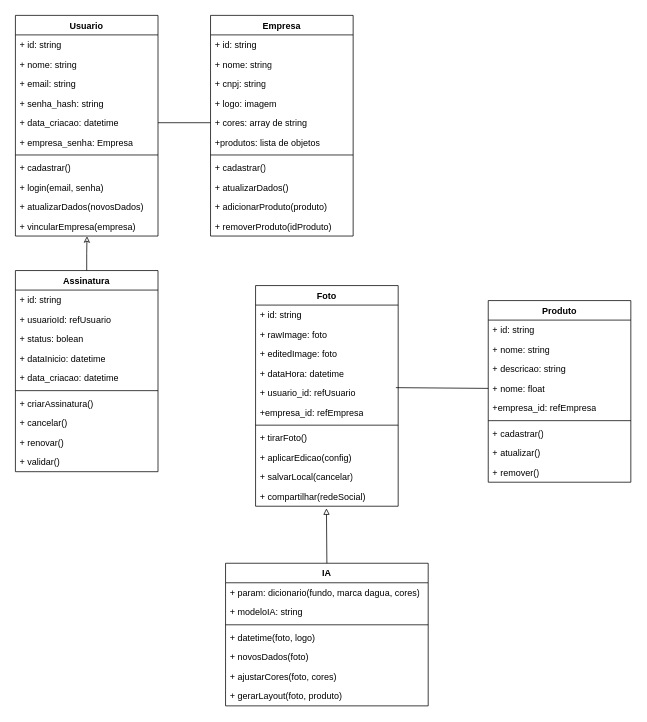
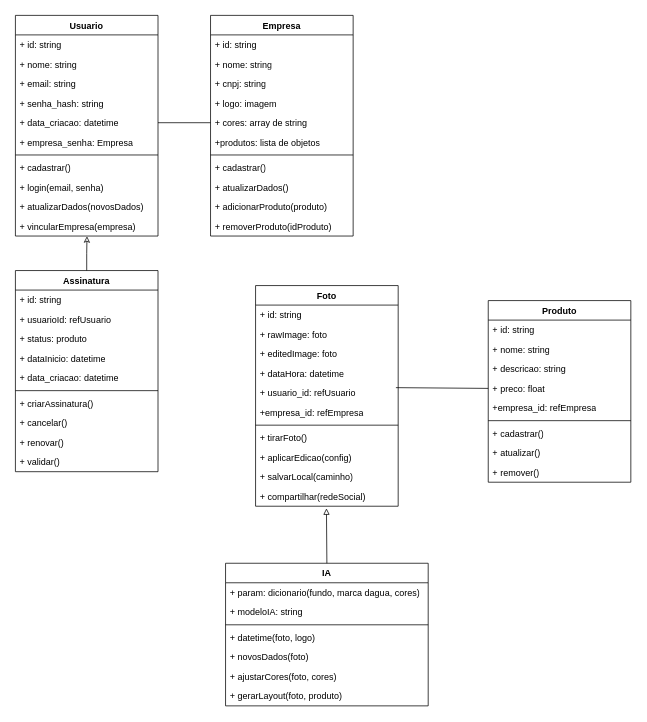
  <mxCell id="0" />
  <mxCell id="1" parent="0" />
  <mxCell id="2" value="Usuario" style="swimlane;fontStyle=1;align=center;verticalAlign=top;childLayout=stackLayout;horizontal=1;startSize=26;horizontalStack=0;resizeParent=1;resizeParentMax=0;resizeLast=0;collapsible=1;marginBottom=0;whiteSpace=wrap;html=1;" parent="1" vertex="1"><mxGeometry x="20" y="20" width="190" height="294" as="geometry"><mxRectangle x="60" y="40" width="80" height="30" as="alternateBounds" /></mxGeometry></mxCell>
  <mxCell id="3" value="+ id: string" style="text;strokeColor=none;fillColor=none;align=left;verticalAlign=top;spacingLeft=4;spacingRight=4;overflow=hidden;rotatable=0;points=[[0,0.5],[1,0.5]];portConstraint=eastwest;whiteSpace=wrap;html=1;" parent="2" vertex="1"><mxGeometry y="26" width="190" height="26" as="geometry" /></mxCell>
  <mxCell id="4" value="+ nome: string" style="text;strokeColor=none;fillColor=none;align=left;verticalAlign=top;spacingLeft=4;spacingRight=4;overflow=hidden;rotatable=0;points=[[0,0.5],[1,0.5]];portConstraint=eastwest;whiteSpace=wrap;html=1;" parent="2" vertex="1"><mxGeometry y="52" width="190" height="26" as="geometry" /></mxCell>
  <mxCell id="5" value="+ email: string" style="text;strokeColor=none;fillColor=none;align=left;verticalAlign=top;spacingLeft=4;spacingRight=4;overflow=hidden;rotatable=0;points=[[0,0.5],[1,0.5]];portConstraint=eastwest;whiteSpace=wrap;html=1;" parent="2" vertex="1"><mxGeometry y="78" width="190" height="26" as="geometry" /></mxCell>
  <mxCell id="6" value="+ senha_hash: string" style="text;strokeColor=none;fillColor=none;align=left;verticalAlign=top;spacingLeft=4;spacingRight=4;overflow=hidden;rotatable=0;points=[[0,0.5],[1,0.5]];portConstraint=eastwest;whiteSpace=wrap;html=1;" parent="2" vertex="1"><mxGeometry y="104" width="190" height="26" as="geometry" /></mxCell>
  <mxCell id="7" value="+ data_criacao: datetime" style="text;strokeColor=none;fillColor=none;align=left;verticalAlign=top;spacingLeft=4;spacingRight=4;overflow=hidden;rotatable=0;points=[[0,0.5],[1,0.5]];portConstraint=eastwest;whiteSpace=wrap;html=1;" parent="2" vertex="1"><mxGeometry y="130" width="190" height="26" as="geometry" /></mxCell>
  <mxCell id="8" value="+ empresa_senha: Empresa" style="text;strokeColor=none;fillColor=none;align=left;verticalAlign=top;spacingLeft=4;spacingRight=4;overflow=hidden;rotatable=0;points=[[0,0.5],[1,0.5]];portConstraint=eastwest;whiteSpace=wrap;html=1;" parent="2" vertex="1"><mxGeometry y="156" width="190" height="26" as="geometry" /></mxCell>
  <mxCell id="9" value="" style="line;strokeWidth=1;fillColor=none;align=left;verticalAlign=middle;spacingTop=-1;spacingLeft=3;spacingRight=3;rotatable=0;labelPosition=right;points=[];portConstraint=eastwest;strokeColor=inherit;" parent="2" vertex="1"><mxGeometry y="182" width="190" height="8" as="geometry" /></mxCell>
  <mxCell id="10" value="+ cadastrar()" style="text;strokeColor=none;fillColor=none;align=left;verticalAlign=top;spacingLeft=4;spacingRight=4;overflow=hidden;rotatable=0;points=[[0,0.5],[1,0.5]];portConstraint=eastwest;whiteSpace=wrap;html=1;" parent="2" vertex="1"><mxGeometry y="190" width="190" height="26" as="geometry" /></mxCell>
  <mxCell id="11" value="+ login(email, senha)" style="text;strokeColor=none;fillColor=none;align=left;verticalAlign=top;spacingLeft=4;spacingRight=4;overflow=hidden;rotatable=0;points=[[0,0.5],[1,0.5]];portConstraint=eastwest;whiteSpace=wrap;html=1;" vertex="1" parent="2"><mxGeometry y="216" width="190" height="26" as="geometry" /></mxCell>
  <mxCell id="12" value="+ atualizarDados(novosDados)" style="text;strokeColor=none;fillColor=none;align=left;verticalAlign=top;spacingLeft=4;spacingRight=4;overflow=hidden;rotatable=0;points=[[0,0.5],[1,0.5]];portConstraint=eastwest;whiteSpace=wrap;html=1;" vertex="1" parent="2"><mxGeometry y="242" width="190" height="26" as="geometry" /></mxCell>
  <mxCell id="13" value="+ vincularEmpresa(empresa)" style="text;strokeColor=none;fillColor=none;align=left;verticalAlign=top;spacingLeft=4;spacingRight=4;overflow=hidden;rotatable=0;points=[[0,0.5],[1,0.5]];portConstraint=eastwest;whiteSpace=wrap;html=1;" vertex="1" parent="2"><mxGeometry y="268" width="190" height="26" as="geometry" /></mxCell>
  <mxCell id="14" value="Empresa" style="swimlane;fontStyle=1;align=center;verticalAlign=top;childLayout=stackLayout;horizontal=1;startSize=26;horizontalStack=0;resizeParent=1;resizeParentMax=0;resizeLast=0;collapsible=1;marginBottom=0;whiteSpace=wrap;html=1;" vertex="1" parent="1"><mxGeometry x="280" y="20" width="190" height="294" as="geometry"><mxRectangle x="60" y="40" width="80" height="30" as="alternateBounds" /></mxGeometry></mxCell>
  <mxCell id="15" value="+ id: string" style="text;strokeColor=none;fillColor=none;align=left;verticalAlign=top;spacingLeft=4;spacingRight=4;overflow=hidden;rotatable=0;points=[[0,0.5],[1,0.5]];portConstraint=eastwest;whiteSpace=wrap;html=1;" vertex="1" parent="14"><mxGeometry y="26" width="190" height="26" as="geometry" /></mxCell>
  <mxCell id="16" value="+ nome: string" style="text;strokeColor=none;fillColor=none;align=left;verticalAlign=top;spacingLeft=4;spacingRight=4;overflow=hidden;rotatable=0;points=[[0,0.5],[1,0.5]];portConstraint=eastwest;whiteSpace=wrap;html=1;" vertex="1" parent="14"><mxGeometry y="52" width="190" height="26" as="geometry" /></mxCell>
  <mxCell id="17" value="+ cnpj: string" style="text;strokeColor=none;fillColor=none;align=left;verticalAlign=top;spacingLeft=4;spacingRight=4;overflow=hidden;rotatable=0;points=[[0,0.5],[1,0.5]];portConstraint=eastwest;whiteSpace=wrap;html=1;" vertex="1" parent="14"><mxGeometry y="78" width="190" height="26" as="geometry" /></mxCell>
  <mxCell id="18" value="+ logo: imagem" style="text;strokeColor=none;fillColor=none;align=left;verticalAlign=top;spacingLeft=4;spacingRight=4;overflow=hidden;rotatable=0;points=[[0,0.5],[1,0.5]];portConstraint=eastwest;whiteSpace=wrap;html=1;" vertex="1" parent="14"><mxGeometry y="104" width="190" height="26" as="geometry" /></mxCell>
  <mxCell id="19" value="+ cores: array de string" style="text;strokeColor=none;fillColor=none;align=left;verticalAlign=top;spacingLeft=4;spacingRight=4;overflow=hidden;rotatable=0;points=[[0,0.5],[1,0.5]];portConstraint=eastwest;whiteSpace=wrap;html=1;" vertex="1" parent="14"><mxGeometry y="130" width="190" height="26" as="geometry" /></mxCell>
  <mxCell id="20" value="+produtos: lista de objetos" style="text;strokeColor=none;fillColor=none;align=left;verticalAlign=top;spacingLeft=4;spacingRight=4;overflow=hidden;rotatable=0;points=[[0,0.5],[1,0.5]];portConstraint=eastwest;whiteSpace=wrap;html=1;" vertex="1" parent="14"><mxGeometry y="156" width="190" height="26" as="geometry" /></mxCell>
  <mxCell id="21" value="" style="line;strokeWidth=1;fillColor=none;align=left;verticalAlign=middle;spacingTop=-1;spacingLeft=3;spacingRight=3;rotatable=0;labelPosition=right;points=[];portConstraint=eastwest;strokeColor=inherit;" vertex="1" parent="14"><mxGeometry y="182" width="190" height="8" as="geometry" /></mxCell>
  <mxCell id="22" value="+ cadastrar()" style="text;strokeColor=none;fillColor=none;align=left;verticalAlign=top;spacingLeft=4;spacingRight=4;overflow=hidden;rotatable=0;points=[[0,0.5],[1,0.5]];portConstraint=eastwest;whiteSpace=wrap;html=1;" vertex="1" parent="14"><mxGeometry y="190" width="190" height="26" as="geometry" /></mxCell>
  <mxCell id="23" value="+ atualizarDados()" style="text;strokeColor=none;fillColor=none;align=left;verticalAlign=top;spacingLeft=4;spacingRight=4;overflow=hidden;rotatable=0;points=[[0,0.5],[1,0.5]];portConstraint=eastwest;whiteSpace=wrap;html=1;" vertex="1" parent="14"><mxGeometry y="216" width="190" height="26" as="geometry" /></mxCell>
  <mxCell id="24" value="+ adicionarProduto(produto)" style="text;strokeColor=none;fillColor=none;align=left;verticalAlign=top;spacingLeft=4;spacingRight=4;overflow=hidden;rotatable=0;points=[[0,0.5],[1,0.5]];portConstraint=eastwest;whiteSpace=wrap;html=1;" vertex="1" parent="14"><mxGeometry y="242" width="190" height="26" as="geometry" /></mxCell>
  <mxCell id="25" value="+ removerProduto(idProduto)" style="text;strokeColor=none;fillColor=none;align=left;verticalAlign=top;spacingLeft=4;spacingRight=4;overflow=hidden;rotatable=0;points=[[0,0.5],[1,0.5]];portConstraint=eastwest;whiteSpace=wrap;html=1;" vertex="1" parent="14"><mxGeometry y="268" width="190" height="26" as="geometry" /></mxCell>
  <mxCell id="26" value="Foto" style="swimlane;fontStyle=1;align=center;verticalAlign=top;childLayout=stackLayout;horizontal=1;startSize=26;horizontalStack=0;resizeParent=1;resizeParentMax=0;resizeLast=0;collapsible=1;marginBottom=0;whiteSpace=wrap;html=1;" vertex="1" parent="1"><mxGeometry x="340" y="380" width="190" height="294" as="geometry"><mxRectangle x="60" y="40" width="80" height="30" as="alternateBounds" /></mxGeometry></mxCell>
  <mxCell id="27" value="+ id: string" style="text;strokeColor=none;fillColor=none;align=left;verticalAlign=top;spacingLeft=4;spacingRight=4;overflow=hidden;rotatable=0;points=[[0,0.5],[1,0.5]];portConstraint=eastwest;whiteSpace=wrap;html=1;" vertex="1" parent="26"><mxGeometry y="26" width="190" height="26" as="geometry" /></mxCell>
  <mxCell id="28" value="+ rawImage: foto" style="text;strokeColor=none;fillColor=none;align=left;verticalAlign=top;spacingLeft=4;spacingRight=4;overflow=hidden;rotatable=0;points=[[0,0.5],[1,0.5]];portConstraint=eastwest;whiteSpace=wrap;html=1;" vertex="1" parent="26"><mxGeometry y="52" width="190" height="26" as="geometry" /></mxCell>
  <mxCell id="29" value="+ editedImage: foto" style="text;strokeColor=none;fillColor=none;align=left;verticalAlign=top;spacingLeft=4;spacingRight=4;overflow=hidden;rotatable=0;points=[[0,0.5],[1,0.5]];portConstraint=eastwest;whiteSpace=wrap;html=1;" vertex="1" parent="26"><mxGeometry y="78" width="190" height="26" as="geometry" /></mxCell>
  <mxCell id="30" value="+ dataHora: datetime" style="text;strokeColor=none;fillColor=none;align=left;verticalAlign=top;spacingLeft=4;spacingRight=4;overflow=hidden;rotatable=0;points=[[0,0.5],[1,0.5]];portConstraint=eastwest;whiteSpace=wrap;html=1;" vertex="1" parent="26"><mxGeometry y="104" width="190" height="26" as="geometry" /></mxCell>
  <mxCell id="31" value="+ usuario_id: refUsuario" style="text;strokeColor=none;fillColor=none;align=left;verticalAlign=top;spacingLeft=4;spacingRight=4;overflow=hidden;rotatable=0;points=[[0,0.5],[1,0.5]];portConstraint=eastwest;whiteSpace=wrap;html=1;" vertex="1" parent="26"><mxGeometry y="130" width="190" height="26" as="geometry" /></mxCell>
  <mxCell id="32" value="+empresa_id: refEmpresa" style="text;strokeColor=none;fillColor=none;align=left;verticalAlign=top;spacingLeft=4;spacingRight=4;overflow=hidden;rotatable=0;points=[[0,0.5],[1,0.5]];portConstraint=eastwest;whiteSpace=wrap;html=1;" vertex="1" parent="26"><mxGeometry y="156" width="190" height="26" as="geometry" /></mxCell>
  <mxCell id="33" value="" style="line;strokeWidth=1;fillColor=none;align=left;verticalAlign=middle;spacingTop=-1;spacingLeft=3;spacingRight=3;rotatable=0;labelPosition=right;points=[];portConstraint=eastwest;strokeColor=inherit;" vertex="1" parent="26"><mxGeometry y="182" width="190" height="8" as="geometry" /></mxCell>
  <mxCell id="34" value="+ tirarFoto()" style="text;strokeColor=none;fillColor=none;align=left;verticalAlign=top;spacingLeft=4;spacingRight=4;overflow=hidden;rotatable=0;points=[[0,0.5],[1,0.5]];portConstraint=eastwest;whiteSpace=wrap;html=1;" vertex="1" parent="26"><mxGeometry y="190" width="190" height="26" as="geometry" /></mxCell>
  <mxCell id="35" value="+ aplicarEdicao(config)" style="text;strokeColor=none;fillColor=none;align=left;verticalAlign=top;spacingLeft=4;spacingRight=4;overflow=hidden;rotatable=0;points=[[0,0.5],[1,0.5]];portConstraint=eastwest;whiteSpace=wrap;html=1;" vertex="1" parent="26"><mxGeometry y="216" width="190" height="26" as="geometry" /></mxCell>
- <mxCell id="36" value="+ salvarLocal(cancelar)" style="text;strokeColor=none;fillColor=none;align=left;verticalAlign=top;spacingLeft=4;spacingRight=4;overflow=hidden;rotatable=0;points=[[0,0.5],[1,0.5]];portConstraint=eastwest;whiteSpace=wrap;html=1;" vertex="1" parent="26"><mxGeometry y="242" width="190" height="26" as="geometry" /></mxCell>
+ <mxCell id="36" value="+ salvarLocal(caminho)" style="text;strokeColor=none;fillColor=none;align=left;verticalAlign=top;spacingLeft=4;spacingRight=4;overflow=hidden;rotatable=0;points=[[0,0.5],[1,0.5]];portConstraint=eastwest;whiteSpace=wrap;html=1;" vertex="1" parent="26"><mxGeometry y="242" width="190" height="26" as="geometry" /></mxCell>
  <mxCell id="37" value="+ compartilhar(redeSocial)" style="text;strokeColor=none;fillColor=none;align=left;verticalAlign=top;spacingLeft=4;spacingRight=4;overflow=hidden;rotatable=0;points=[[0,0.5],[1,0.5]];portConstraint=eastwest;whiteSpace=wrap;html=1;" vertex="1" parent="26"><mxGeometry y="268" width="190" height="26" as="geometry" /></mxCell>
  <mxCell id="38" value="Assinatura" style="swimlane;fontStyle=1;align=center;verticalAlign=top;childLayout=stackLayout;horizontal=1;startSize=26;horizontalStack=0;resizeParent=1;resizeParentMax=0;resizeLast=0;collapsible=1;marginBottom=0;whiteSpace=wrap;html=1;" vertex="1" parent="1"><mxGeometry x="20" y="360" width="190" height="268" as="geometry"><mxRectangle x="60" y="40" width="80" height="30" as="alternateBounds" /></mxGeometry></mxCell>
  <mxCell id="39" value="+ id: string" style="text;strokeColor=none;fillColor=none;align=left;verticalAlign=top;spacingLeft=4;spacingRight=4;overflow=hidden;rotatable=0;points=[[0,0.5],[1,0.5]];portConstraint=eastwest;whiteSpace=wrap;html=1;" vertex="1" parent="38"><mxGeometry y="26" width="190" height="26" as="geometry" /></mxCell>
  <mxCell id="40" value="+ usuarioId: refUsuario" style="text;strokeColor=none;fillColor=none;align=left;verticalAlign=top;spacingLeft=4;spacingRight=4;overflow=hidden;rotatable=0;points=[[0,0.5],[1,0.5]];portConstraint=eastwest;whiteSpace=wrap;html=1;" vertex="1" parent="38"><mxGeometry y="52" width="190" height="26" as="geometry" /></mxCell>
- <mxCell id="41" value="+ status: bolean" style="text;strokeColor=none;fillColor=none;align=left;verticalAlign=top;spacingLeft=4;spacingRight=4;overflow=hidden;rotatable=0;points=[[0,0.5],[1,0.5]];portConstraint=eastwest;whiteSpace=wrap;html=1;" vertex="1" parent="38"><mxGeometry y="78" width="190" height="26" as="geometry" /></mxCell>
+ <mxCell id="41" value="+ status: produto" style="text;strokeColor=none;fillColor=none;align=left;verticalAlign=top;spacingLeft=4;spacingRight=4;overflow=hidden;rotatable=0;points=[[0,0.5],[1,0.5]];portConstraint=eastwest;whiteSpace=wrap;html=1;" vertex="1" parent="38"><mxGeometry y="78" width="190" height="26" as="geometry" /></mxCell>
  <mxCell id="42" value="+ dataInicio: datetime" style="text;strokeColor=none;fillColor=none;align=left;verticalAlign=top;spacingLeft=4;spacingRight=4;overflow=hidden;rotatable=0;points=[[0,0.5],[1,0.5]];portConstraint=eastwest;whiteSpace=wrap;html=1;" vertex="1" parent="38"><mxGeometry y="104" width="190" height="26" as="geometry" /></mxCell>
  <mxCell id="43" value="+ data_criacao: datetime" style="text;strokeColor=none;fillColor=none;align=left;verticalAlign=top;spacingLeft=4;spacingRight=4;overflow=hidden;rotatable=0;points=[[0,0.5],[1,0.5]];portConstraint=eastwest;whiteSpace=wrap;html=1;" vertex="1" parent="38"><mxGeometry y="130" width="190" height="26" as="geometry" /></mxCell>
  <mxCell id="44" value="" style="line;strokeWidth=1;fillColor=none;align=left;verticalAlign=middle;spacingTop=-1;spacingLeft=3;spacingRight=3;rotatable=0;labelPosition=right;points=[];portConstraint=eastwest;strokeColor=inherit;" vertex="1" parent="38"><mxGeometry y="156" width="190" height="8" as="geometry" /></mxCell>
  <mxCell id="45" value="+ criarAssinatura()" style="text;strokeColor=none;fillColor=none;align=left;verticalAlign=top;spacingLeft=4;spacingRight=4;overflow=hidden;rotatable=0;points=[[0,0.5],[1,0.5]];portConstraint=eastwest;whiteSpace=wrap;html=1;" vertex="1" parent="38"><mxGeometry y="164" width="190" height="26" as="geometry" /></mxCell>
  <mxCell id="46" value="+ cancelar()" style="text;strokeColor=none;fillColor=none;align=left;verticalAlign=top;spacingLeft=4;spacingRight=4;overflow=hidden;rotatable=0;points=[[0,0.5],[1,0.5]];portConstraint=eastwest;whiteSpace=wrap;html=1;" vertex="1" parent="38"><mxGeometry y="190" width="190" height="26" as="geometry" /></mxCell>
  <mxCell id="47" value="+ renovar()" style="text;strokeColor=none;fillColor=none;align=left;verticalAlign=top;spacingLeft=4;spacingRight=4;overflow=hidden;rotatable=0;points=[[0,0.5],[1,0.5]];portConstraint=eastwest;whiteSpace=wrap;html=1;" vertex="1" parent="38"><mxGeometry y="216" width="190" height="26" as="geometry" /></mxCell>
  <mxCell id="48" value="+ validar()" style="text;strokeColor=none;fillColor=none;align=left;verticalAlign=top;spacingLeft=4;spacingRight=4;overflow=hidden;rotatable=0;points=[[0,0.5],[1,0.5]];portConstraint=eastwest;whiteSpace=wrap;html=1;" vertex="1" parent="38"><mxGeometry y="242" width="190" height="26" as="geometry" /></mxCell>
  <mxCell id="49" value="IA" style="swimlane;fontStyle=1;align=center;verticalAlign=top;childLayout=stackLayout;horizontal=1;startSize=26;horizontalStack=0;resizeParent=1;resizeParentMax=0;resizeLast=0;collapsible=1;marginBottom=0;whiteSpace=wrap;html=1;" vertex="1" parent="1"><mxGeometry x="300" y="750" width="270" height="190" as="geometry"><mxRectangle x="60" y="40" width="80" height="30" as="alternateBounds" /></mxGeometry></mxCell>
  <mxCell id="50" value="+ param: dicionario(fundo, marca dagua, cores)" style="text;strokeColor=none;fillColor=none;align=left;verticalAlign=top;spacingLeft=4;spacingRight=4;overflow=hidden;rotatable=0;points=[[0,0.5],[1,0.5]];portConstraint=eastwest;whiteSpace=wrap;html=1;" vertex="1" parent="49"><mxGeometry y="26" width="270" height="26" as="geometry" /></mxCell>
  <mxCell id="51" value="+ modeloIA: string" style="text;strokeColor=none;fillColor=none;align=left;verticalAlign=top;spacingLeft=4;spacingRight=4;overflow=hidden;rotatable=0;points=[[0,0.5],[1,0.5]];portConstraint=eastwest;whiteSpace=wrap;html=1;" vertex="1" parent="49"><mxGeometry y="52" width="270" height="26" as="geometry" /></mxCell>
  <mxCell id="52" value="" style="line;strokeWidth=1;fillColor=none;align=left;verticalAlign=middle;spacingTop=-1;spacingLeft=3;spacingRight=3;rotatable=0;labelPosition=right;points=[];portConstraint=eastwest;strokeColor=inherit;" vertex="1" parent="49"><mxGeometry y="78" width="270" height="8" as="geometry" /></mxCell>
  <mxCell id="53" value="+ datetime(foto, logo)" style="text;strokeColor=none;fillColor=none;align=left;verticalAlign=top;spacingLeft=4;spacingRight=4;overflow=hidden;rotatable=0;points=[[0,0.5],[1,0.5]];portConstraint=eastwest;whiteSpace=wrap;html=1;" vertex="1" parent="49"><mxGeometry y="86" width="270" height="26" as="geometry" /></mxCell>
  <mxCell id="54" value="+ novosDados(foto)" style="text;strokeColor=none;fillColor=none;align=left;verticalAlign=top;spacingLeft=4;spacingRight=4;overflow=hidden;rotatable=0;points=[[0,0.5],[1,0.5]];portConstraint=eastwest;whiteSpace=wrap;html=1;" vertex="1" parent="49"><mxGeometry y="112" width="270" height="26" as="geometry" /></mxCell>
  <mxCell id="55" value="+ ajustarCores(foto, cores)" style="text;strokeColor=none;fillColor=none;align=left;verticalAlign=top;spacingLeft=4;spacingRight=4;overflow=hidden;rotatable=0;points=[[0,0.5],[1,0.5]];portConstraint=eastwest;whiteSpace=wrap;html=1;" vertex="1" parent="49"><mxGeometry y="138" width="270" height="26" as="geometry" /></mxCell>
  <mxCell id="56" value="+ gerarLayout(foto, produto)" style="text;strokeColor=none;fillColor=none;align=left;verticalAlign=top;spacingLeft=4;spacingRight=4;overflow=hidden;rotatable=0;points=[[0,0.5],[1,0.5]];portConstraint=eastwest;whiteSpace=wrap;html=1;" vertex="1" parent="49"><mxGeometry y="164" width="270" height="26" as="geometry" /></mxCell>
  <mxCell id="57" value="Produto" style="swimlane;fontStyle=1;align=center;verticalAlign=top;childLayout=stackLayout;horizontal=1;startSize=26;horizontalStack=0;resizeParent=1;resizeParentMax=0;resizeLast=0;collapsible=1;marginBottom=0;whiteSpace=wrap;html=1;" vertex="1" parent="1"><mxGeometry x="650" y="400" width="190" height="242" as="geometry"><mxRectangle x="60" y="40" width="80" height="30" as="alternateBounds" /></mxGeometry></mxCell>
  <mxCell id="58" value="+ id: string" style="text;strokeColor=none;fillColor=none;align=left;verticalAlign=top;spacingLeft=4;spacingRight=4;overflow=hidden;rotatable=0;points=[[0,0.5],[1,0.5]];portConstraint=eastwest;whiteSpace=wrap;html=1;" vertex="1" parent="57"><mxGeometry y="26" width="190" height="26" as="geometry" /></mxCell>
  <mxCell id="59" value="+ nome: string" style="text;strokeColor=none;fillColor=none;align=left;verticalAlign=top;spacingLeft=4;spacingRight=4;overflow=hidden;rotatable=0;points=[[0,0.5],[1,0.5]];portConstraint=eastwest;whiteSpace=wrap;html=1;" vertex="1" parent="57"><mxGeometry y="52" width="190" height="26" as="geometry" /></mxCell>
  <mxCell id="60" value="+ descricao: string" style="text;strokeColor=none;fillColor=none;align=left;verticalAlign=top;spacingLeft=4;spacingRight=4;overflow=hidden;rotatable=0;points=[[0,0.5],[1,0.5]];portConstraint=eastwest;whiteSpace=wrap;html=1;" vertex="1" parent="57"><mxGeometry y="78" width="190" height="26" as="geometry" /></mxCell>
- <mxCell id="61" value="+ nome: float" style="text;strokeColor=none;fillColor=none;align=left;verticalAlign=top;spacingLeft=4;spacingRight=4;overflow=hidden;rotatable=0;points=[[0,0.5],[1,0.5]];portConstraint=eastwest;whiteSpace=wrap;html=1;" vertex="1" parent="57"><mxGeometry y="104" width="190" height="26" as="geometry" /></mxCell>
+ <mxCell id="61" value="+ preco: float" style="text;strokeColor=none;fillColor=none;align=left;verticalAlign=top;spacingLeft=4;spacingRight=4;overflow=hidden;rotatable=0;points=[[0,0.5],[1,0.5]];portConstraint=eastwest;whiteSpace=wrap;html=1;" vertex="1" parent="57"><mxGeometry y="104" width="190" height="26" as="geometry" /></mxCell>
  <mxCell id="62" value="+empresa_id: refEmpresa" style="text;strokeColor=none;fillColor=none;align=left;verticalAlign=top;spacingLeft=4;spacingRight=4;overflow=hidden;rotatable=0;points=[[0,0.5],[1,0.5]];portConstraint=eastwest;whiteSpace=wrap;html=1;" vertex="1" parent="57"><mxGeometry y="130" width="190" height="26" as="geometry" /></mxCell>
  <mxCell id="63" value="" style="line;strokeWidth=1;fillColor=none;align=left;verticalAlign=middle;spacingTop=-1;spacingLeft=3;spacingRight=3;rotatable=0;labelPosition=right;points=[];portConstraint=eastwest;strokeColor=inherit;" vertex="1" parent="57"><mxGeometry y="156" width="190" height="8" as="geometry" /></mxCell>
  <mxCell id="64" value="+ cadastrar()" style="text;strokeColor=none;fillColor=none;align=left;verticalAlign=top;spacingLeft=4;spacingRight=4;overflow=hidden;rotatable=0;points=[[0,0.5],[1,0.5]];portConstraint=eastwest;whiteSpace=wrap;html=1;" vertex="1" parent="57"><mxGeometry y="164" width="190" height="26" as="geometry" /></mxCell>
  <mxCell id="65" value="+ atualizar()" style="text;strokeColor=none;fillColor=none;align=left;verticalAlign=top;spacingLeft=4;spacingRight=4;overflow=hidden;rotatable=0;points=[[0,0.5],[1,0.5]];portConstraint=eastwest;whiteSpace=wrap;html=1;" vertex="1" parent="57"><mxGeometry y="190" width="190" height="26" as="geometry" /></mxCell>
  <mxCell id="66" value="+ remover()" style="text;strokeColor=none;fillColor=none;align=left;verticalAlign=top;spacingLeft=4;spacingRight=4;overflow=hidden;rotatable=0;points=[[0,0.5],[1,0.5]];portConstraint=eastwest;whiteSpace=wrap;html=1;" vertex="1" parent="57"><mxGeometry y="216" width="190" height="26" as="geometry" /></mxCell>
  <mxCell id="67" style="edgeStyle=orthogonalEdgeStyle;rounded=0;orthogonalLoop=1;jettySize=auto;html=1;exitX=1;exitY=0.5;exitDx=0;exitDy=0;entryX=0;entryY=0.5;entryDx=0;entryDy=0;endArrow=none;endFill=0;" edge="1" parent="1" source="7" target="19"><mxGeometry relative="1" as="geometry" /></mxCell>
  <mxCell id="68" style="edgeStyle=orthogonalEdgeStyle;rounded=0;orthogonalLoop=1;jettySize=auto;html=1;exitX=0.5;exitY=0;exitDx=0;exitDy=0;entryX=0.502;entryY=1.013;entryDx=0;entryDy=0;entryPerimeter=0;endArrow=classic;endFill=0;" edge="1" parent="1" source="38" target="13"><mxGeometry relative="1" as="geometry" /></mxCell>
  <mxCell id="69" style="rounded=0;orthogonalLoop=1;jettySize=auto;html=1;exitX=0.5;exitY=0;exitDx=0;exitDy=0;entryX=0.497;entryY=1.109;entryDx=0;entryDy=0;entryPerimeter=0;endArrow=block;endFill=0;" edge="1" parent="1" source="49" target="37"><mxGeometry relative="1" as="geometry" /></mxCell>
  <mxCell id="70" style="rounded=0;orthogonalLoop=1;jettySize=auto;html=1;exitX=0;exitY=0.5;exitDx=0;exitDy=0;entryX=0.984;entryY=0.231;entryDx=0;entryDy=0;entryPerimeter=0;endArrow=none;endFill=0;" edge="1" parent="1" source="61" target="31"><mxGeometry relative="1" as="geometry" /></mxCell>
